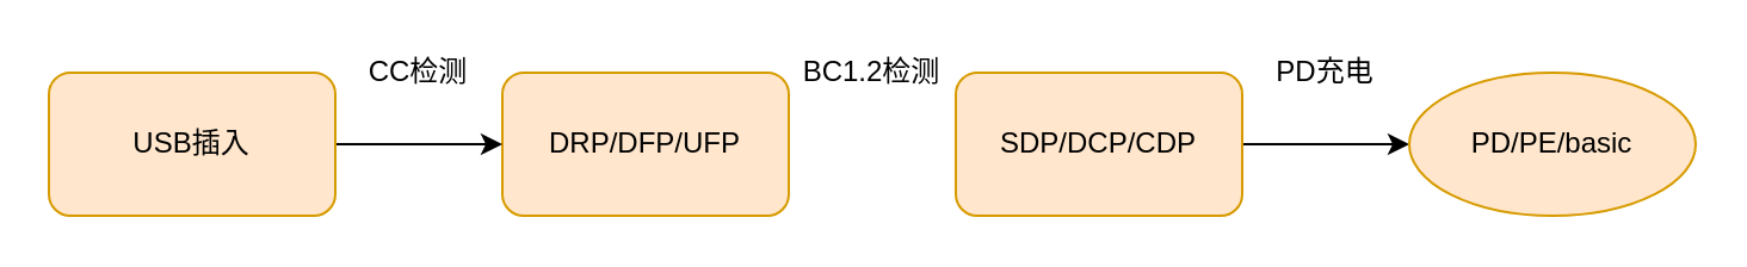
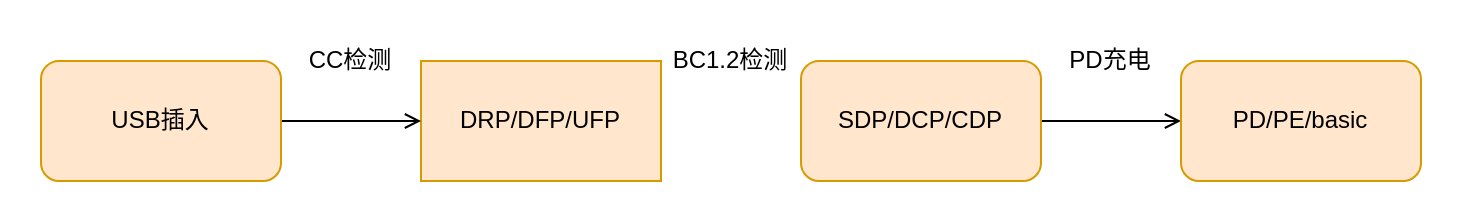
  <mxCell id="0" />
  <mxCell id="1" parent="0" />
- <mxCell id="2" value="DRP/DFP/UFP" style="rounded=1;whiteSpace=wrap;html=1;fillColor=#ffe6cc;strokeColor=#d79b00;" vertex="1" parent="1"><mxGeometry x="210" y="30" width="120" height="60" as="geometry" /></mxCell>
- <mxCell id="3" style="edgeStyle=orthogonalEdgeStyle;rounded=0;orthogonalLoop=1;jettySize=auto;html=1;exitX=1;exitY=0.5;exitDx=0;exitDy=0;entryX=0;entryY=0.5;entryDx=0;entryDy=0;" edge="1" parent="1" source="4" target="2"><mxGeometry relative="1" as="geometry" /></mxCell>
+ <mxCell id="2" value="DRP/DFP/UFP" style="whiteSpace=wrap;html=1;fillColor=#ffe6cc;strokeColor=#d79b00;rounded=0;" vertex="1" parent="1"><mxGeometry x="210" y="30" width="120" height="60" as="geometry" /></mxCell>
+ <mxCell id="3" style="edgeStyle=orthogonalEdgeStyle;rounded=0;orthogonalLoop=1;jettySize=auto;html=1;exitX=1;exitY=0.5;exitDx=0;exitDy=0;entryX=0;entryY=0.5;entryDx=0;entryDy=0;endArrow=open;" edge="1" parent="1" source="4" target="2"><mxGeometry relative="1" as="geometry" /></mxCell>
  <mxCell id="4" value="USB插入" style="rounded=1;whiteSpace=wrap;html=1;fillColor=#ffe6cc;strokeColor=#d79b00;" vertex="1" parent="1"><mxGeometry x="20" y="30" width="120" height="60" as="geometry" /></mxCell>
  <mxCell id="5" value="CC检测" style="text;html=1;strokeColor=none;fillColor=none;align=center;verticalAlign=middle;whiteSpace=wrap;rounded=0;" vertex="1" parent="1"><mxGeometry x="140" y="20" width="70" height="20" as="geometry" /></mxCell>
- <mxCell id="6" style="edgeStyle=orthogonalEdgeStyle;rounded=0;orthogonalLoop=1;jettySize=auto;html=1;exitX=1;exitY=0.5;exitDx=0;exitDy=0;entryX=0;entryY=0.5;entryDx=0;entryDy=0;" edge="1" parent="1" source="7" target="9"><mxGeometry relative="1" as="geometry" /></mxCell>
+ <mxCell id="6" style="edgeStyle=orthogonalEdgeStyle;rounded=0;orthogonalLoop=1;jettySize=auto;html=1;exitX=1;exitY=0.5;exitDx=0;exitDy=0;entryX=0;entryY=0.5;entryDx=0;entryDy=0;endArrow=open;" edge="1" parent="1" source="7" target="9"><mxGeometry relative="1" as="geometry" /></mxCell>
  <mxCell id="7" value="SDP/DCP/CDP" style="rounded=1;whiteSpace=wrap;html=1;fillColor=#ffe6cc;strokeColor=#d79b00;" vertex="1" parent="1"><mxGeometry x="400" y="30" width="120" height="60" as="geometry" /></mxCell>
  <mxCell id="8" value="BC1.2检测" style="text;html=1;strokeColor=none;fillColor=none;align=center;verticalAlign=middle;whiteSpace=wrap;rounded=0;" vertex="1" parent="1"><mxGeometry x="330" y="20" width="70" height="20" as="geometry" /></mxCell>
- <mxCell id="9" value="PD/PE/basic" style="ellipse;whiteSpace=wrap;html=1;fillColor=#ffe6cc;strokeColor=#d79b00;" vertex="1" parent="1"><mxGeometry x="590" y="30" width="120" height="60" as="geometry" /></mxCell>
+ <mxCell id="9" value="PD/PE/basic" style="rounded=1;whiteSpace=wrap;html=1;fillColor=#ffe6cc;strokeColor=#d79b00;" vertex="1" parent="1"><mxGeometry x="590" y="30" width="120" height="60" as="geometry" /></mxCell>
  <mxCell id="10" value="PD充电" style="text;html=1;strokeColor=none;fillColor=none;align=center;verticalAlign=middle;whiteSpace=wrap;rounded=0;" vertex="1" parent="1"><mxGeometry x="520" y="20" width="70" height="20" as="geometry" /></mxCell>
